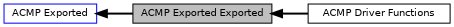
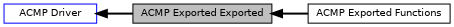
  digraph {
    rankdir=LR
    node [color=black fillcolor=white fontname=Helvetica fontsize=10 shape=box style=filled]
    edge [dir=back fontname=Helvetica fontsize=10 labelfontname=Helvetica labelfontsize=10 shape=plaintext style=bold]
-   n1 [color=blue height=0.2 label="ACMP Exported" width=0.4]
+   n1 [color=blue height=0.2 label="ACMP Driver" width=0.4]
    n2 [fillcolor=grey75 fontcolor=black height=0.2 label="ACMP Exported Exported" width=0.4]
-   n3 [height=0.2 label="ACMP Driver Functions" width=0.4]
+   n3 [height=0.2 label="ACMP Exported Functions" width=0.4]
    n1 -> n2
    n2 -> n3
  }
